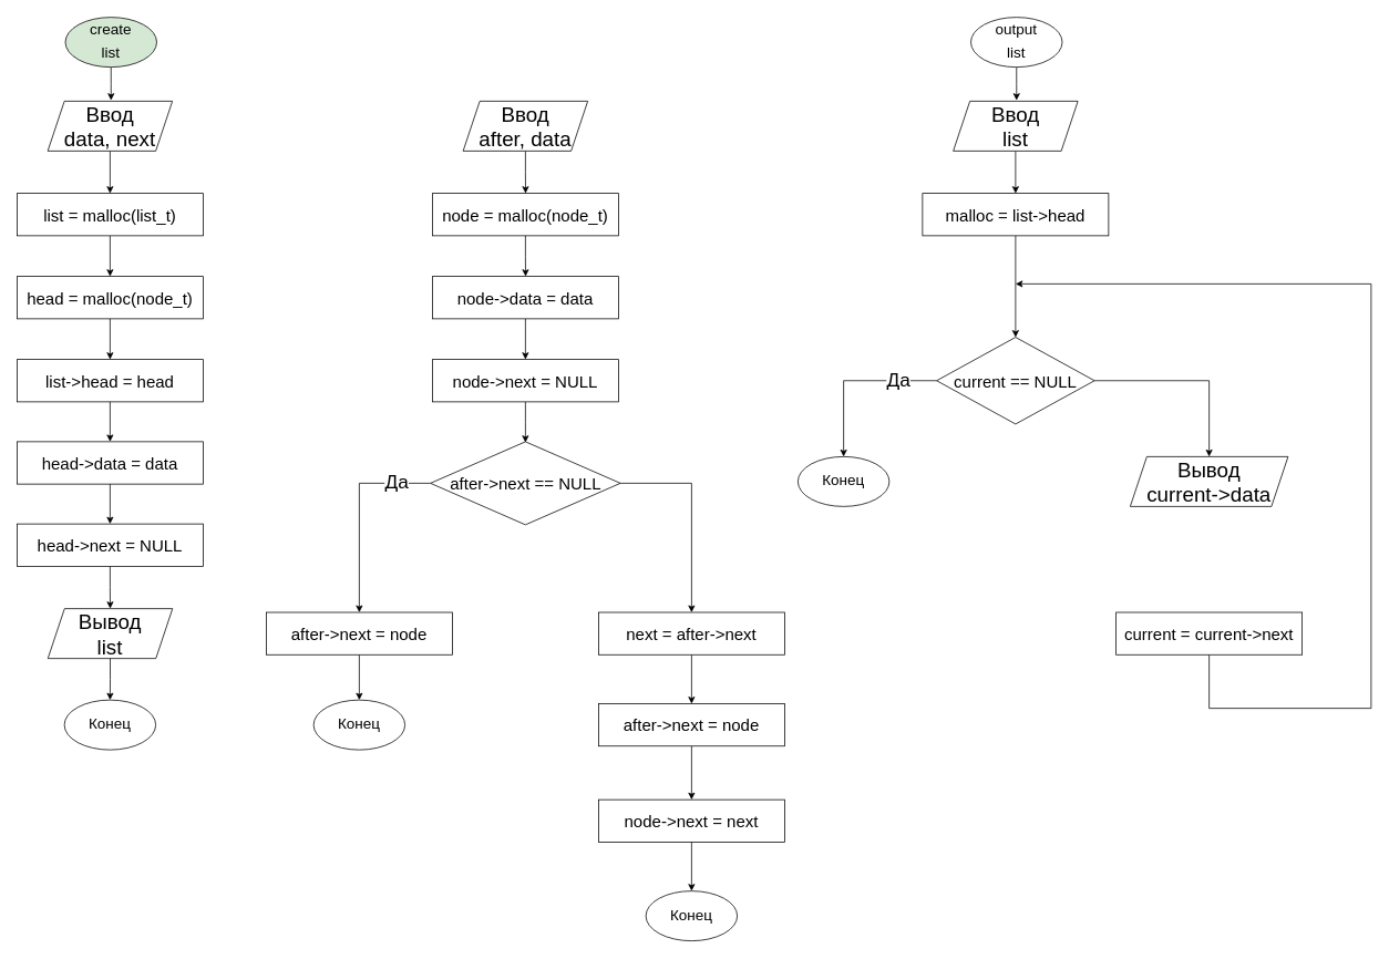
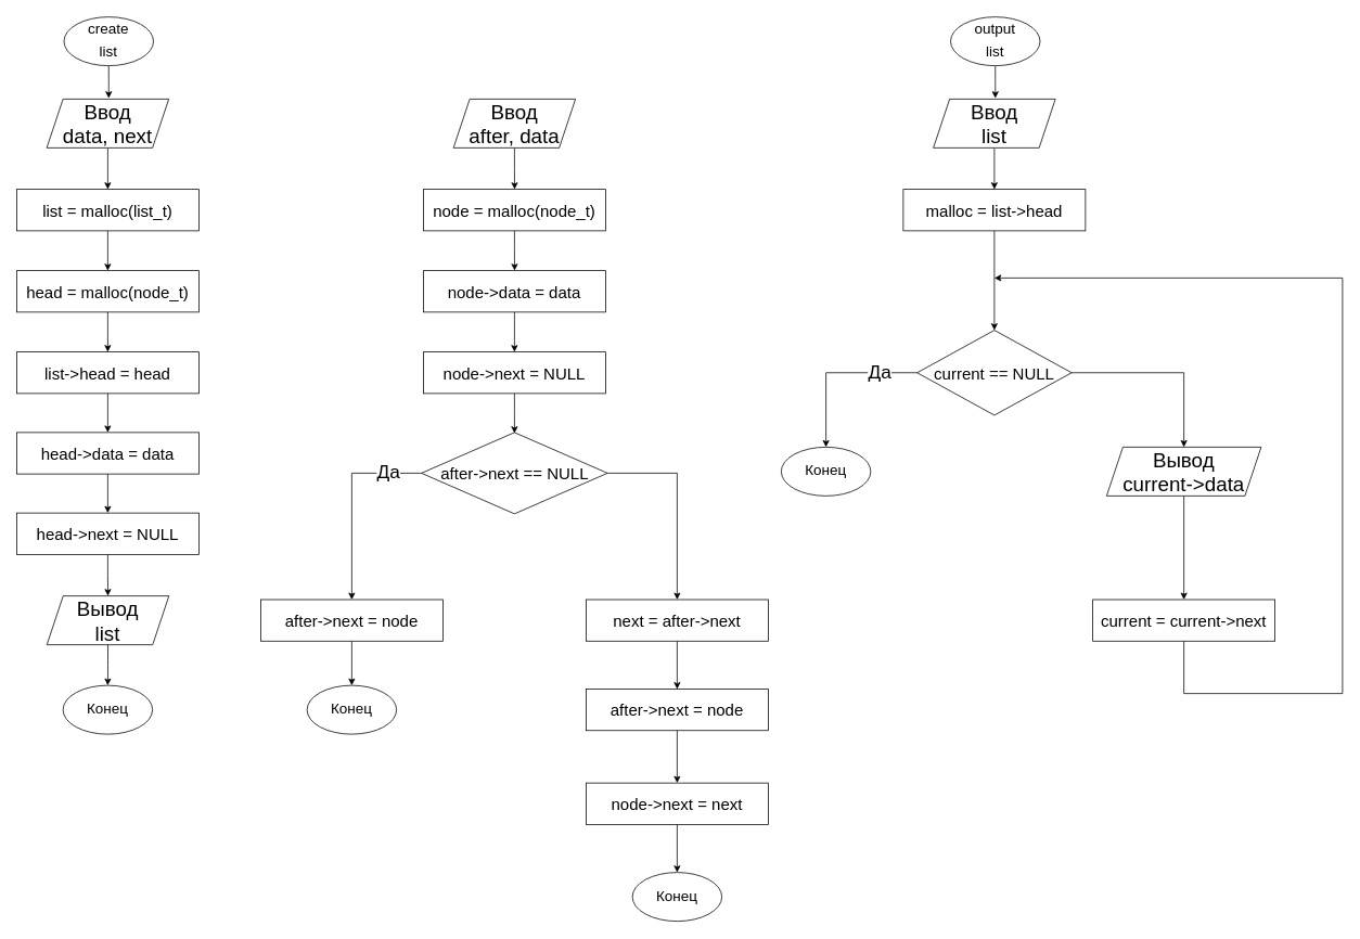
  <mxCell id="0" />
  <mxCell id="1" parent="0" />
  <mxCell id="2" value="" style="edgeStyle=orthogonalEdgeStyle;rounded=0;orthogonalLoop=1;jettySize=auto;html=1;" edge="1" parent="1" source="3"><mxGeometry relative="1" as="geometry"><mxPoint x="133.18" y="120" as="targetPoint" /></mxGeometry></mxCell>
- <mxCell id="3" value="&lt;p style=&quot;line-height: 110%;&quot;&gt;&lt;span style=&quot;font-size: 18px;&quot;&gt;create&lt;/span&gt;&lt;/p&gt;&lt;p style=&quot;line-height: 110%;&quot;&gt;&lt;span style=&quot;font-size: 18px;&quot;&gt;list&lt;/span&gt;&lt;/p&gt;" style="ellipse;whiteSpace=wrap;html=1;fillColor=#d5e8d4;" vertex="1" parent="1"><mxGeometry x="78.18" y="20" width="110" height="60" as="geometry" /></mxCell>
+ <mxCell id="3" value="&lt;p style=&quot;line-height: 110%;&quot;&gt;&lt;span style=&quot;font-size: 18px;&quot;&gt;create&lt;/span&gt;&lt;/p&gt;&lt;p style=&quot;line-height: 110%;&quot;&gt;&lt;span style=&quot;font-size: 18px;&quot;&gt;list&lt;/span&gt;&lt;/p&gt;" style="ellipse;whiteSpace=wrap;html=1;" vertex="1" parent="1"><mxGeometry x="78.18" y="20" width="110" height="60" as="geometry" /></mxCell>
  <mxCell id="4" style="edgeStyle=orthogonalEdgeStyle;rounded=0;orthogonalLoop=1;jettySize=auto;html=1;exitX=0.5;exitY=1;exitDx=0;exitDy=0;entryX=0.5;entryY=0;entryDx=0;entryDy=0;" edge="1" parent="1" source="5" target="7"><mxGeometry relative="1" as="geometry"><mxPoint x="132.18" y="232" as="targetPoint" /></mxGeometry></mxCell>
  <mxCell id="5" value="&lt;span style=&quot;font-size: 25px;&quot;&gt;Ввод&lt;br&gt;data, next&lt;br&gt;&lt;/span&gt;" style="shape=parallelogram;perimeter=parallelogramPerimeter;whiteSpace=wrap;html=1;fixedSize=1;" vertex="1" parent="1"><mxGeometry x="57" y="121" width="150" height="60" as="geometry" /></mxCell>
  <mxCell id="6" style="edgeStyle=orthogonalEdgeStyle;rounded=0;orthogonalLoop=1;jettySize=auto;html=1;exitX=0.5;exitY=1;exitDx=0;exitDy=0;entryX=0.5;entryY=0;entryDx=0;entryDy=0;" edge="1" parent="1" source="7" target="8"><mxGeometry relative="1" as="geometry"><mxPoint x="131.68" y="322" as="targetPoint" /></mxGeometry></mxCell>
  <mxCell id="7" value="list = malloc(list_t)" style="rounded=0;whiteSpace=wrap;html=1;fontSize=20;" vertex="1" parent="1"><mxGeometry x="20" y="232" width="224" height="51" as="geometry" /></mxCell>
  <mxCell id="8" value="head = malloc(node_t)" style="rounded=0;whiteSpace=wrap;html=1;fontSize=20;" vertex="1" parent="1"><mxGeometry x="20" y="332" width="224" height="51" as="geometry" /></mxCell>
  <mxCell id="9" style="edgeStyle=orthogonalEdgeStyle;rounded=0;orthogonalLoop=1;jettySize=auto;html=1;exitX=0.5;exitY=1;exitDx=0;exitDy=0;entryX=0.5;entryY=0;entryDx=0;entryDy=0;" edge="1" parent="1" target="10" source="8"><mxGeometry relative="1" as="geometry"><mxPoint x="131.68" y="422" as="targetPoint" /><mxPoint x="132.18" y="383" as="sourcePoint" /></mxGeometry></mxCell>
  <mxCell id="10" value="list-&amp;gt;head = head" style="rounded=0;whiteSpace=wrap;html=1;fontSize=20;" vertex="1" parent="1"><mxGeometry x="20" y="432" width="224" height="51" as="geometry" /></mxCell>
  <mxCell id="11" style="edgeStyle=orthogonalEdgeStyle;rounded=0;orthogonalLoop=1;jettySize=auto;html=1;entryX=0.5;entryY=0;entryDx=0;entryDy=0;exitX=0.5;exitY=1;exitDx=0;exitDy=0;" edge="1" parent="1" target="12" source="10"><mxGeometry relative="1" as="geometry"><mxPoint x="131.68" y="521" as="targetPoint" /><mxPoint x="133.18" y="482" as="sourcePoint" /></mxGeometry></mxCell>
  <mxCell id="12" value="head-&amp;gt;data = data" style="rounded=0;whiteSpace=wrap;html=1;fontSize=20;" vertex="1" parent="1"><mxGeometry x="20" y="531" width="224" height="51" as="geometry" /></mxCell>
  <mxCell id="13" style="edgeStyle=orthogonalEdgeStyle;rounded=0;orthogonalLoop=1;jettySize=auto;html=1;entryX=0.5;entryY=0;entryDx=0;entryDy=0;exitX=0.5;exitY=1;exitDx=0;exitDy=0;" edge="1" parent="1" target="15" source="12"><mxGeometry relative="1" as="geometry"><mxPoint x="131.68" y="620" as="targetPoint" /><mxPoint x="133.18" y="582" as="sourcePoint" /></mxGeometry></mxCell>
  <mxCell id="14" style="edgeStyle=orthogonalEdgeStyle;rounded=0;orthogonalLoop=1;jettySize=auto;html=1;exitX=0.5;exitY=1;exitDx=0;exitDy=0;entryX=0.5;entryY=0;entryDx=0;entryDy=0;" edge="1" parent="1" source="15" target="16"><mxGeometry relative="1" as="geometry"><mxPoint x="131.68" y="732" as="targetPoint" /></mxGeometry></mxCell>
  <mxCell id="15" value="head-&amp;gt;next = NULL" style="rounded=0;whiteSpace=wrap;html=1;fontSize=20;" vertex="1" parent="1"><mxGeometry x="20" y="630" width="224" height="51" as="geometry" /></mxCell>
  <mxCell id="16" value="&lt;span style=&quot;font-size: 25px;&quot;&gt;Вывод&lt;br&gt;list&lt;br&gt;&lt;/span&gt;" style="shape=parallelogram;perimeter=parallelogramPerimeter;whiteSpace=wrap;html=1;fixedSize=1;" vertex="1" parent="1"><mxGeometry x="57.18" y="732" width="150" height="60" as="geometry" /></mxCell>
  <mxCell id="17" style="edgeStyle=orthogonalEdgeStyle;rounded=0;orthogonalLoop=1;jettySize=auto;html=1;exitX=0.5;exitY=1;exitDx=0;exitDy=0;entryX=0.5;entryY=0;entryDx=0;entryDy=0;" edge="1" parent="1" target="18" source="16"><mxGeometry relative="1" as="geometry"><mxPoint x="132" y="812" as="sourcePoint" /></mxGeometry></mxCell>
  <mxCell id="18" value="&lt;p style=&quot;line-height: 110%;&quot;&gt;&lt;span style=&quot;font-size: 18px;&quot;&gt;Конец&lt;/span&gt;&lt;/p&gt;" style="ellipse;whiteSpace=wrap;html=1;" vertex="1" parent="1"><mxGeometry x="77" y="842" width="110" height="60" as="geometry" /></mxCell>
  <mxCell id="19" style="edgeStyle=orthogonalEdgeStyle;rounded=0;orthogonalLoop=1;jettySize=auto;html=1;exitX=0.5;exitY=1;exitDx=0;exitDy=0;entryX=0.5;entryY=0;entryDx=0;entryDy=0;" edge="1" parent="1" source="20"><mxGeometry relative="1" as="geometry"><mxPoint x="632.18" y="232" as="targetPoint" /></mxGeometry></mxCell>
  <mxCell id="20" value="&lt;span style=&quot;font-size: 25px;&quot;&gt;Ввод&lt;br&gt;after, data&lt;br&gt;&lt;/span&gt;" style="shape=parallelogram;perimeter=parallelogramPerimeter;whiteSpace=wrap;html=1;fixedSize=1;" vertex="1" parent="1"><mxGeometry x="557" y="121" width="150" height="60" as="geometry" /></mxCell>
  <mxCell id="21" value="node = malloc(node_t)" style="rounded=0;whiteSpace=wrap;html=1;fontSize=20;" vertex="1" parent="1"><mxGeometry x="520" y="232" width="224" height="51" as="geometry" /></mxCell>
  <mxCell id="22" style="edgeStyle=orthogonalEdgeStyle;rounded=0;orthogonalLoop=1;jettySize=auto;html=1;exitX=0.5;exitY=1;exitDx=0;exitDy=0;entryX=0.5;entryY=0;entryDx=0;entryDy=0;" edge="1" parent="1" source="21"><mxGeometry relative="1" as="geometry"><mxPoint x="632.18" y="332" as="targetPoint" /><mxPoint x="632" y="281" as="sourcePoint" /></mxGeometry></mxCell>
  <mxCell id="23" value="node-&amp;gt;data = data" style="rounded=0;whiteSpace=wrap;html=1;fontSize=20;" vertex="1" parent="1"><mxGeometry x="520" y="332" width="224" height="51" as="geometry" /></mxCell>
  <mxCell id="24" style="edgeStyle=orthogonalEdgeStyle;rounded=0;orthogonalLoop=1;jettySize=auto;html=1;exitX=0.5;exitY=1;exitDx=0;exitDy=0;entryX=0.5;entryY=0;entryDx=0;entryDy=0;" edge="1" parent="1" source="23" target="26"><mxGeometry relative="1" as="geometry"><mxPoint x="642.18" y="480" as="targetPoint" /><mxPoint x="642" y="431" as="sourcePoint" /></mxGeometry></mxCell>
  <mxCell id="25" style="edgeStyle=orthogonalEdgeStyle;rounded=0;orthogonalLoop=1;jettySize=auto;html=1;exitX=0.5;exitY=1;exitDx=0;exitDy=0;" edge="1" parent="1" source="26"><mxGeometry relative="1" as="geometry"><mxPoint x="632" y="532" as="targetPoint" /></mxGeometry></mxCell>
  <mxCell id="26" value="node-&amp;gt;next = NULL" style="rounded=0;whiteSpace=wrap;html=1;fontSize=20;" vertex="1" parent="1"><mxGeometry x="520" y="432" width="224" height="51" as="geometry" /></mxCell>
  <mxCell id="27" style="edgeStyle=orthogonalEdgeStyle;rounded=0;orthogonalLoop=1;jettySize=auto;html=1;exitX=0;exitY=0.5;exitDx=0;exitDy=0;entryX=0.5;entryY=0;entryDx=0;entryDy=0;" edge="1" parent="1" source="29" target="32"><mxGeometry relative="1" as="geometry"><mxPoint x="430" y="752" as="targetPoint" /></mxGeometry></mxCell>
  <mxCell id="28" style="edgeStyle=orthogonalEdgeStyle;rounded=0;orthogonalLoop=1;jettySize=auto;html=1;exitX=1;exitY=0.5;exitDx=0;exitDy=0;entryX=0.5;entryY=0;entryDx=0;entryDy=0;" edge="1" parent="1" source="29" target="35"><mxGeometry relative="1" as="geometry"><mxPoint x="840" y="722" as="targetPoint" /></mxGeometry></mxCell>
  <mxCell id="29" value="&lt;span style=&quot;font-size: 20px;&quot;&gt;after-&amp;gt;next == NULL&lt;/span&gt;" style="rhombus;whiteSpace=wrap;html=1;" vertex="1" parent="1"><mxGeometry x="517.65" y="531" width="228.7" height="100" as="geometry" /></mxCell>
  <mxCell id="30" value="&lt;font style=&quot;font-size: 23px;&quot;&gt;Да&lt;/font&gt;" style="edgeLabel;html=1;align=center;verticalAlign=middle;resizable=0;points=[];" vertex="1" connectable="0" parent="1"><mxGeometry x="476.001" y="579" as="geometry" /></mxCell>
  <mxCell id="31" style="edgeStyle=orthogonalEdgeStyle;rounded=0;orthogonalLoop=1;jettySize=auto;html=1;exitX=0.5;exitY=1;exitDx=0;exitDy=0;entryX=0.5;entryY=0;entryDx=0;entryDy=0;" edge="1" parent="1" source="32" target="33"><mxGeometry relative="1" as="geometry"><mxPoint x="432" y="852" as="targetPoint" /></mxGeometry></mxCell>
  <mxCell id="32" value="after-&amp;gt;next = node" style="rounded=0;whiteSpace=wrap;html=1;fontSize=20;" vertex="1" parent="1"><mxGeometry x="320" y="736.5" width="224" height="51" as="geometry" /></mxCell>
  <mxCell id="33" value="&lt;p style=&quot;line-height: 110%;&quot;&gt;&lt;span style=&quot;font-size: 18px;&quot;&gt;Конец&lt;/span&gt;&lt;/p&gt;" style="ellipse;whiteSpace=wrap;html=1;" vertex="1" parent="1"><mxGeometry x="377" y="842" width="110" height="60" as="geometry" /></mxCell>
  <mxCell id="34" style="edgeStyle=orthogonalEdgeStyle;rounded=0;orthogonalLoop=1;jettySize=auto;html=1;exitX=0.5;exitY=1;exitDx=0;exitDy=0;entryX=0.5;entryY=0;entryDx=0;entryDy=0;" edge="1" parent="1" source="35" target="37"><mxGeometry relative="1" as="geometry" /></mxCell>
  <mxCell id="35" value="next = after-&amp;gt;next" style="rounded=0;whiteSpace=wrap;html=1;fontSize=20;" vertex="1" parent="1"><mxGeometry x="720" y="736.5" width="224" height="51" as="geometry" /></mxCell>
  <mxCell id="36" style="edgeStyle=orthogonalEdgeStyle;rounded=0;orthogonalLoop=1;jettySize=auto;html=1;exitX=0.5;exitY=1;exitDx=0;exitDy=0;entryX=0.5;entryY=0;entryDx=0;entryDy=0;" edge="1" parent="1" source="37" target="38"><mxGeometry relative="1" as="geometry"><mxPoint x="832.4" y="952" as="targetPoint" /></mxGeometry></mxCell>
  <mxCell id="37" value="after-&amp;gt;next = node" style="rounded=0;whiteSpace=wrap;html=1;fontSize=20;" vertex="1" parent="1"><mxGeometry x="720" y="846.5" width="224" height="51" as="geometry" /></mxCell>
  <mxCell id="38" value="node-&amp;gt;next = next" style="rounded=0;whiteSpace=wrap;html=1;fontSize=20;" vertex="1" parent="1"><mxGeometry x="720" y="962" width="224" height="51" as="geometry" /></mxCell>
  <mxCell id="39" style="edgeStyle=orthogonalEdgeStyle;rounded=0;orthogonalLoop=1;jettySize=auto;html=1;exitX=0.5;exitY=1;exitDx=0;exitDy=0;entryX=0.5;entryY=0;entryDx=0;entryDy=0;" edge="1" parent="1" target="40" source="38"><mxGeometry relative="1" as="geometry"><mxPoint x="825" y="1116" as="targetPoint" /><mxPoint x="825" y="1052" as="sourcePoint" /></mxGeometry></mxCell>
  <mxCell id="40" value="&lt;p style=&quot;line-height: 110%;&quot;&gt;&lt;span style=&quot;font-size: 18px;&quot;&gt;Конец&lt;/span&gt;&lt;/p&gt;" style="ellipse;whiteSpace=wrap;html=1;" vertex="1" parent="1"><mxGeometry x="777" y="1072" width="110" height="60" as="geometry" /></mxCell>
  <mxCell id="41" value="" style="edgeStyle=orthogonalEdgeStyle;rounded=0;orthogonalLoop=1;jettySize=auto;html=1;" edge="1" parent="1" source="42"><mxGeometry relative="1" as="geometry"><mxPoint x="1223.18" y="120" as="targetPoint" /></mxGeometry></mxCell>
  <mxCell id="42" value="&lt;p style=&quot;line-height: 110%;&quot;&gt;&lt;span style=&quot;font-size: 18px;&quot;&gt;output&lt;/span&gt;&lt;/p&gt;&lt;p style=&quot;line-height: 110%;&quot;&gt;&lt;span style=&quot;font-size: 18px;&quot;&gt;list&lt;/span&gt;&lt;/p&gt;" style="ellipse;whiteSpace=wrap;html=1;" vertex="1" parent="1"><mxGeometry x="1168.18" y="20" width="110" height="60" as="geometry" /></mxCell>
  <mxCell id="43" style="edgeStyle=orthogonalEdgeStyle;rounded=0;orthogonalLoop=1;jettySize=auto;html=1;exitX=0.5;exitY=1;exitDx=0;exitDy=0;entryX=0.5;entryY=0;entryDx=0;entryDy=0;" edge="1" parent="1" source="44" target="46"><mxGeometry relative="1" as="geometry"><mxPoint x="1222" y="232" as="targetPoint" /></mxGeometry></mxCell>
  <mxCell id="44" value="&lt;span style=&quot;font-size: 25px;&quot;&gt;Ввод&lt;br&gt;list&lt;br&gt;&lt;/span&gt;" style="shape=parallelogram;perimeter=parallelogramPerimeter;whiteSpace=wrap;html=1;fixedSize=1;" vertex="1" parent="1"><mxGeometry x="1147" y="121" width="150" height="60" as="geometry" /></mxCell>
  <mxCell id="45" style="edgeStyle=orthogonalEdgeStyle;rounded=0;orthogonalLoop=1;jettySize=auto;html=1;exitX=0.5;exitY=1;exitDx=0;exitDy=0;entryX=0.5;entryY=0;entryDx=0;entryDy=0;" edge="1" parent="1" source="46" target="48"><mxGeometry relative="1" as="geometry"><mxPoint x="1221.765" y="332" as="targetPoint" /></mxGeometry></mxCell>
  <mxCell id="46" value="malloc = list-&amp;gt;head" style="rounded=0;whiteSpace=wrap;html=1;fontSize=20;" vertex="1" parent="1"><mxGeometry x="1110" y="232" width="224" height="51" as="geometry" /></mxCell>
  <mxCell id="47" style="edgeStyle=orthogonalEdgeStyle;rounded=0;orthogonalLoop=1;jettySize=auto;html=1;exitX=1;exitY=0.5;exitDx=0;exitDy=0;entryX=0.5;entryY=0;entryDx=0;entryDy=0;" edge="1" parent="1" source="48" target="51"><mxGeometry relative="1" as="geometry" /></mxCell>
  <mxCell id="48" value="&lt;span style=&quot;font-size: 20px;&quot;&gt;current == NULL&lt;/span&gt;" style="rhombus;whiteSpace=wrap;html=1;" vertex="1" parent="1"><mxGeometry x="1127" y="405.25" width="190" height="104.5" as="geometry" /></mxCell>
  <mxCell id="49" style="edgeStyle=orthogonalEdgeStyle;rounded=0;orthogonalLoop=1;jettySize=auto;html=1;exitX=0.5;exitY=1;exitDx=0;exitDy=0;" edge="1" parent="1" source="52"><mxGeometry relative="1" as="geometry"><mxPoint x="1222" y="341" as="targetPoint" /><mxPoint x="1517" y="705.5" as="sourcePoint" /><Array as="points"><mxPoint x="1455" y="852" /><mxPoint x="1650" y="852" /><mxPoint x="1650" y="341" /></Array></mxGeometry></mxCell>
+ <mxCell id="50" style="edgeStyle=orthogonalEdgeStyle;rounded=0;orthogonalLoop=1;jettySize=auto;html=1;exitX=0.5;exitY=1;exitDx=0;exitDy=0;entryX=0.5;entryY=0;entryDx=0;entryDy=0;" edge="1" parent="1" source="51" target="52"><mxGeometry relative="1" as="geometry" /></mxCell>
  <mxCell id="51" value="&lt;span style=&quot;font-size: 25px;&quot;&gt;Вывод&lt;br&gt;current-&amp;gt;data&lt;br&gt;&lt;/span&gt;" style="shape=parallelogram;perimeter=parallelogramPerimeter;whiteSpace=wrap;html=1;fixedSize=1;" vertex="1" parent="1"><mxGeometry x="1360" y="549" width="190" height="60" as="geometry" /></mxCell>
  <mxCell id="52" value="current = current-&amp;gt;next" style="rounded=0;whiteSpace=wrap;html=1;fontSize=20;" vertex="1" parent="1"><mxGeometry x="1343" y="736.5" width="224" height="51" as="geometry" /></mxCell>
  <mxCell id="53" value="" style="edgeStyle=orthogonalEdgeStyle;rounded=0;orthogonalLoop=1;jettySize=auto;html=1;exitX=0;exitY=0.5;exitDx=0;exitDy=0;entryX=0.5;entryY=0;entryDx=0;entryDy=0;" edge="1" parent="1" source="48" target="54"><mxGeometry relative="1" as="geometry"><mxPoint x="1030" y="622" as="targetPoint" /><mxPoint x="1127" y="458" as="sourcePoint" /></mxGeometry></mxCell>
  <mxCell id="54" value="&lt;p style=&quot;line-height: 110%;&quot;&gt;&lt;span style=&quot;font-size: 18px;&quot;&gt;Конец&lt;/span&gt;&lt;/p&gt;" style="ellipse;whiteSpace=wrap;html=1;" vertex="1" parent="1"><mxGeometry x="960" y="549" width="110" height="60" as="geometry" /></mxCell>
  <mxCell id="55" value="&lt;font style=&quot;font-size: 23px;&quot;&gt;Да&lt;/font&gt;" style="edgeLabel;html=1;align=center;verticalAlign=middle;resizable=0;points=[];" vertex="1" connectable="0" parent="1"><mxGeometry x="1080.001" y="456.5" as="geometry" /></mxCell>
